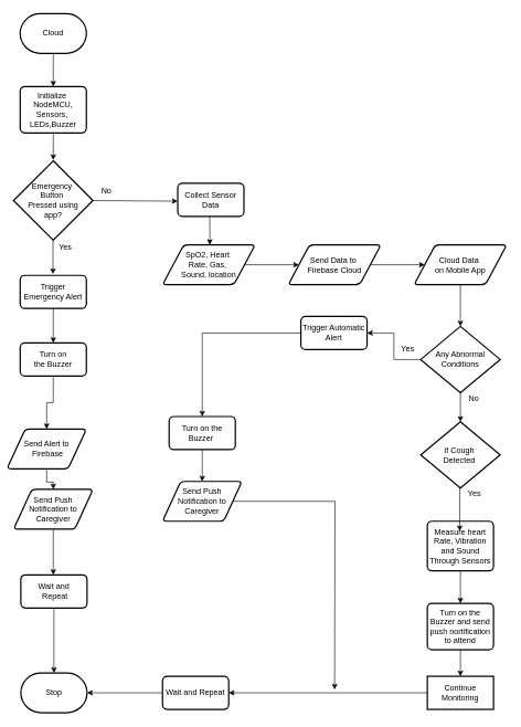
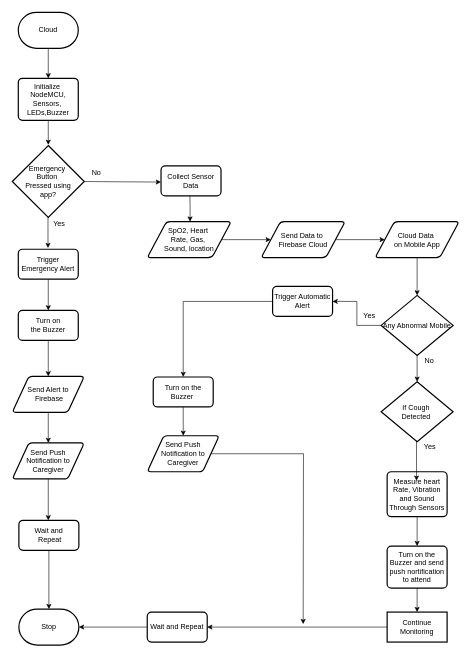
  <mxCell id="0" />
  <mxCell id="1" parent="0" />
  <mxCell id="2" style="edgeStyle=orthogonalEdgeStyle;rounded=0;orthogonalLoop=1;jettySize=auto;html=1;" parent="1" source="3" edge="1"><mxGeometry relative="1" as="geometry"><mxPoint x="80" y="130" as="targetPoint" /></mxGeometry></mxCell>
  <mxCell id="3" value="Cloud" style="strokeWidth=2;html=1;shape=mxgraph.flowchart.terminator;whiteSpace=wrap;" parent="1" vertex="1"><mxGeometry x="30" y="20" width="100" height="60" as="geometry" /></mxCell>
  <mxCell id="4" style="edgeStyle=orthogonalEdgeStyle;rounded=0;orthogonalLoop=1;jettySize=auto;html=1;exitX=0.5;exitY=1;exitDx=0;exitDy=0;" parent="1" edge="1"><mxGeometry relative="1" as="geometry"><mxPoint x="80" y="190" as="sourcePoint" /><mxPoint x="80" y="241" as="targetPoint" /></mxGeometry></mxCell>
  <mxCell id="5" style="edgeStyle=orthogonalEdgeStyle;rounded=0;orthogonalLoop=1;jettySize=auto;html=1;entryX=0.019;entryY=0.62;entryDx=0;entryDy=0;entryPerimeter=0;" parent="1" edge="1"><mxGeometry relative="1" as="geometry"><mxPoint x="267.9" y="303" as="targetPoint" /><mxPoint x="140" y="302.067" as="sourcePoint" /></mxGeometry></mxCell>
  <mxCell id="6" value="No" style="text;html=1;align=center;verticalAlign=middle;resizable=0;points=[];autosize=1;strokeColor=none;fillColor=none;" parent="1" vertex="1"><mxGeometry x="140" y="272" width="40" height="30" as="geometry" /></mxCell>
  <mxCell id="7" value="Emergency&amp;nbsp;&lt;div&gt;Button&amp;nbsp;&lt;/div&gt;&lt;div&gt;Pressed using &lt;br&gt;app?&lt;/div&gt;" style="strokeWidth=2;html=1;shape=mxgraph.flowchart.decision;whiteSpace=wrap;" parent="1" vertex="1"><mxGeometry x="20" y="242" width="120" height="120" as="geometry" /></mxCell>
  <mxCell id="8" value="" style="edgeStyle=orthogonalEdgeStyle;rounded=0;orthogonalLoop=1;jettySize=auto;html=1;" parent="1" source="9" target="13" edge="1"><mxGeometry relative="1" as="geometry" /></mxCell>
  <mxCell id="9" value="Trigger Emergency Alert" style="rounded=1;whiteSpace=wrap;html=1;absoluteArcSize=1;arcSize=14;strokeWidth=2;" parent="1" vertex="1"><mxGeometry x="30" y="415" width="100" height="50" as="geometry" /></mxCell>
  <mxCell id="10" value="Yes" style="text;html=1;align=center;verticalAlign=middle;resizable=0;points=[];autosize=1;strokeColor=none;fillColor=none;" parent="1" vertex="1"><mxGeometry x="78" y="358" width="40" height="30" as="geometry" /></mxCell>
  <mxCell id="11" style="edgeStyle=orthogonalEdgeStyle;rounded=0;orthogonalLoop=1;jettySize=auto;html=1;exitX=0.5;exitY=1;exitDx=0;exitDy=0;" parent="1" edge="1"><mxGeometry relative="1" as="geometry"><mxPoint x="79.52" y="362" as="sourcePoint" /><mxPoint x="79.52" y="413" as="targetPoint" /></mxGeometry></mxCell>
  <mxCell id="12" value="" style="edgeStyle=orthogonalEdgeStyle;rounded=0;orthogonalLoop=1;jettySize=auto;html=1;" parent="1" source="13" target="15" edge="1"><mxGeometry relative="1" as="geometry" /></mxCell>
  <mxCell id="13" value="Turn on the&amp;nbsp;&lt;span style=&quot;background-color: transparent; color: light-dark(rgb(0, 0, 0), rgb(255, 255, 255));&quot;&gt;Buzzer&lt;/span&gt;" style="rounded=1;whiteSpace=wrap;html=1;absoluteArcSize=1;arcSize=14;strokeWidth=2;" parent="1" vertex="1"><mxGeometry x="30" y="517" width="100" height="50" as="geometry" /></mxCell>
  <mxCell id="14" value="" style="edgeStyle=orthogonalEdgeStyle;rounded=0;orthogonalLoop=1;jettySize=auto;html=1;" parent="1" source="15" target="17" edge="1"><mxGeometry relative="1" as="geometry" /></mxCell>
- <mxCell id="15" value="Send Alert to&lt;div&gt;&amp;nbsp;Firebase&lt;/div&gt;" style="shape=parallelogram;html=1;strokeWidth=2;perimeter=parallelogramPerimeter;whiteSpace=wrap;rounded=1;arcSize=12;size=0.23;" parent="1" vertex="1"><mxGeometry x="10" y="647" width="120" height="60" as="geometry" /></mxCell>
+ <mxCell id="15" value="Send Alert to&lt;div&gt;&amp;nbsp;Firebase&lt;/div&gt;" style="shape=parallelogram;html=1;strokeWidth=2;perimeter=parallelogramPerimeter;whiteSpace=wrap;rounded=1;arcSize=12;size=0.23;" parent="1" vertex="1"><mxGeometry x="20" y="627" width="120" height="60" as="geometry" /></mxCell>
  <mxCell id="16" value="" style="edgeStyle=orthogonalEdgeStyle;rounded=0;orthogonalLoop=1;jettySize=auto;html=1;" parent="1" source="17" edge="1"><mxGeometry relative="1" as="geometry"><mxPoint x="80" y="867" as="targetPoint" /></mxGeometry></mxCell>
  <mxCell id="17" value="Send Push Notification to Caregiver" style="shape=parallelogram;html=1;strokeWidth=2;perimeter=parallelogramPerimeter;whiteSpace=wrap;rounded=1;arcSize=12;size=0.23;" parent="1" vertex="1"><mxGeometry x="20" y="738" width="120" height="60" as="geometry" /></mxCell>
  <mxCell id="18" value="" style="edgeStyle=orthogonalEdgeStyle;rounded=0;orthogonalLoop=1;jettySize=auto;html=1;" parent="1" source="19" target="20" edge="1"><mxGeometry relative="1" as="geometry" /></mxCell>
  <mxCell id="19" value="Wait and&lt;div&gt;&amp;nbsp;Repeat&lt;/div&gt;" style="rounded=1;whiteSpace=wrap;html=1;absoluteArcSize=1;arcSize=14;strokeWidth=2;" parent="1" vertex="1"><mxGeometry x="31" y="867" width="100" height="50" as="geometry" /></mxCell>
  <mxCell id="20" value="Stop" style="strokeWidth=2;html=1;shape=mxgraph.flowchart.terminator;whiteSpace=wrap;" parent="1" vertex="1"><mxGeometry x="31" y="1015" width="100" height="60" as="geometry" /></mxCell>
  <mxCell id="21" value="Initialize&amp;nbsp;&lt;div&gt;NodeMCU, Sensors,&amp;nbsp;&lt;/div&gt;&lt;div&gt;LEDs,&lt;span style=&quot;background-color: transparent; color: light-dark(rgb(0, 0, 0), rgb(255, 255, 255));&quot;&gt;Buzzer&lt;/span&gt;&lt;/div&gt;" style="rounded=1;whiteSpace=wrap;html=1;absoluteArcSize=1;arcSize=14;strokeWidth=2;" parent="1" vertex="1"><mxGeometry x="30" y="130" width="100" height="70" as="geometry" /></mxCell>
  <mxCell id="22" style="edgeStyle=orthogonalEdgeStyle;rounded=0;orthogonalLoop=1;jettySize=auto;html=1;exitX=1;exitY=0.5;exitDx=0;exitDy=0;entryX=0;entryY=0.5;entryDx=0;entryDy=0;" parent="1" source="23" target="27" edge="1"><mxGeometry relative="1" as="geometry" /></mxCell>
  <mxCell id="23" value="SpO2, Heart&amp;nbsp;&lt;div&gt;Rate, Gas,&amp;nbsp;&lt;/div&gt;&lt;div&gt;Sound, location&lt;/div&gt;" style="shape=parallelogram;html=1;strokeWidth=2;perimeter=parallelogramPerimeter;whiteSpace=wrap;rounded=1;arcSize=12;size=0.23;" parent="1" vertex="1"><mxGeometry x="245" y="369" width="140" height="60" as="geometry" /></mxCell>
  <mxCell id="24" style="edgeStyle=orthogonalEdgeStyle;rounded=0;orthogonalLoop=1;jettySize=auto;html=1;entryX=0.51;entryY=0.05;entryDx=0;entryDy=0;entryPerimeter=0;" parent="1" edge="1"><mxGeometry relative="1" as="geometry"><mxPoint x="316" y="319" as="sourcePoint" /><mxPoint x="316.4" y="369" as="targetPoint" /></mxGeometry></mxCell>
  <mxCell id="25" value="Collect Sensor Data" style="rounded=1;whiteSpace=wrap;html=1;absoluteArcSize=1;arcSize=14;strokeWidth=2;" parent="1" vertex="1"><mxGeometry x="268" y="276" width="100" height="50" as="geometry" /></mxCell>
  <mxCell id="26" value="" style="edgeStyle=orthogonalEdgeStyle;rounded=0;orthogonalLoop=1;jettySize=auto;html=1;" parent="1" source="27" target="29" edge="1"><mxGeometry relative="1" as="geometry" /></mxCell>
  <mxCell id="27" value="Send Data to&amp;nbsp;&lt;div&gt;Firebase Cloud&lt;/div&gt;" style="shape=parallelogram;html=1;strokeWidth=2;perimeter=parallelogramPerimeter;whiteSpace=wrap;rounded=1;arcSize=12;size=0.23;" parent="1" vertex="1"><mxGeometry x="435" y="369" width="140" height="60" as="geometry" /></mxCell>
  <mxCell id="28" value="" style="edgeStyle=orthogonalEdgeStyle;rounded=0;orthogonalLoop=1;jettySize=auto;html=1;" parent="1" source="29" target="31" edge="1"><mxGeometry relative="1" as="geometry" /></mxCell>
  <mxCell id="29" value="Cloud Data&amp;nbsp;&lt;div&gt;on&amp;nbsp;&lt;span style=&quot;background-color: transparent; color: light-dark(rgb(0, 0, 0), rgb(255, 255, 255));&quot;&gt;Mobile App&lt;/span&gt;&lt;/div&gt;" style="shape=parallelogram;html=1;strokeWidth=2;perimeter=parallelogramPerimeter;whiteSpace=wrap;rounded=1;arcSize=12;size=0.23;" parent="1" vertex="1"><mxGeometry x="625" y="369" width="140" height="60" as="geometry" /></mxCell>
  <mxCell id="30" value="" style="edgeStyle=orthogonalEdgeStyle;rounded=0;orthogonalLoop=1;jettySize=auto;html=1;" parent="1" source="31" target="33" edge="1"><mxGeometry relative="1" as="geometry" /></mxCell>
- <mxCell id="31" value="Any Abnormal Conditions" style="strokeWidth=2;html=1;shape=mxgraph.flowchart.decision;whiteSpace=wrap;" parent="1" vertex="1"><mxGeometry x="635" y="492" width="120" height="100" as="geometry" /></mxCell>
+ <mxCell id="31" value="Any Abnormal Mobile" style="strokeWidth=2;html=1;shape=mxgraph.flowchart.decision;whiteSpace=wrap;" parent="1" vertex="1"><mxGeometry x="635" y="492" width="120" height="100" as="geometry" /></mxCell>
  <mxCell id="32" value="" style="edgeStyle=orthogonalEdgeStyle;rounded=0;orthogonalLoop=1;jettySize=auto;html=1;entryX=0.5;entryY=0;entryDx=0;entryDy=0;" parent="1" source="33" target="39" edge="1"><mxGeometry relative="1" as="geometry"><mxPoint x="355" y="542" as="targetPoint" /></mxGeometry></mxCell>
  <mxCell id="33" value="Trigger Automatic Alert" style="rounded=1;whiteSpace=wrap;html=1;absoluteArcSize=1;arcSize=14;strokeWidth=2;" parent="1" vertex="1"><mxGeometry x="454" y="477" width="100" height="50" as="geometry" /></mxCell>
  <mxCell id="34" value="" style="edgeStyle=orthogonalEdgeStyle;rounded=0;orthogonalLoop=1;jettySize=auto;html=1;" parent="1" source="35" target="37" edge="1"><mxGeometry relative="1" as="geometry" /></mxCell>
  <mxCell id="35" value="Turn on the Buzzer and send push nortification to attend" style="rounded=1;whiteSpace=wrap;html=1;absoluteArcSize=1;arcSize=14;strokeWidth=2;" parent="1" vertex="1"><mxGeometry x="645" y="910" width="100" height="70" as="geometry" /></mxCell>
  <mxCell id="36" style="edgeStyle=orthogonalEdgeStyle;rounded=0;orthogonalLoop=1;jettySize=auto;html=1;" parent="1" source="37" target="45" edge="1"><mxGeometry relative="1" as="geometry" /></mxCell>
  <mxCell id="37" value="Continue Monitoring" style="whiteSpace=wrap;html=1;absoluteArcSize=1;arcSize=14;strokeWidth=2;rounded=0;" parent="1" vertex="1"><mxGeometry x="645" y="1020" width="100" height="50" as="geometry" /></mxCell>
  <mxCell id="38" value="" style="edgeStyle=orthogonalEdgeStyle;rounded=0;orthogonalLoop=1;jettySize=auto;html=1;" parent="1" source="39" target="41" edge="1"><mxGeometry relative="1" as="geometry" /></mxCell>
  <mxCell id="39" value="Turn on the Buzzer&amp;nbsp;" style="rounded=1;whiteSpace=wrap;html=1;absoluteArcSize=1;arcSize=14;strokeWidth=2;" parent="1" vertex="1"><mxGeometry x="255" y="628" width="100" height="50" as="geometry" /></mxCell>
  <mxCell id="40" style="edgeStyle=orthogonalEdgeStyle;rounded=0;orthogonalLoop=1;jettySize=auto;html=1;" parent="1" source="41" edge="1"><mxGeometry relative="1" as="geometry"><mxPoint x="505" y="1040" as="targetPoint" /></mxGeometry></mxCell>
  <mxCell id="41" value="Send Push Notification to Caregiver" style="shape=parallelogram;html=1;strokeWidth=2;perimeter=parallelogramPerimeter;whiteSpace=wrap;rounded=1;arcSize=12;size=0.23;" parent="1" vertex="1"><mxGeometry x="245" y="726" width="120" height="60" as="geometry" /></mxCell>
  <mxCell id="42" value="No" style="text;html=1;align=center;verticalAlign=middle;resizable=0;points=[];autosize=1;strokeColor=none;fillColor=none;" parent="1" vertex="1"><mxGeometry x="695" y="586" width="40" height="30" as="geometry" /></mxCell>
  <mxCell id="43" value="Yes" style="text;html=1;align=center;verticalAlign=middle;resizable=0;points=[];autosize=1;strokeColor=none;fillColor=none;" parent="1" vertex="1"><mxGeometry x="595" y="511" width="40" height="30" as="geometry" /></mxCell>
  <mxCell id="44" style="edgeStyle=orthogonalEdgeStyle;rounded=0;orthogonalLoop=1;jettySize=auto;html=1;" parent="1" source="45" target="20" edge="1"><mxGeometry relative="1" as="geometry" /></mxCell>
  <mxCell id="45" value="Wait and Repeat" style="rounded=1;whiteSpace=wrap;html=1;absoluteArcSize=1;arcSize=14;strokeWidth=2;" parent="1" vertex="1"><mxGeometry x="245" y="1020" width="100" height="50" as="geometry" /></mxCell>
  <mxCell id="46" value="If Cough&amp;nbsp;&lt;div&gt;Detected&amp;nbsp;&lt;/div&gt;" style="strokeWidth=2;html=1;shape=mxgraph.flowchart.decision;whiteSpace=wrap;" parent="1" vertex="1"><mxGeometry x="635" y="636" width="120" height="100" as="geometry" /></mxCell>
  <mxCell id="47" style="edgeStyle=orthogonalEdgeStyle;rounded=0;orthogonalLoop=1;jettySize=auto;html=1;entryX=0.5;entryY=0;entryDx=0;entryDy=0;" parent="1" source="48" target="35" edge="1"><mxGeometry relative="1" as="geometry" /></mxCell>
  <mxCell id="48" value="Measure heart Rate, Vibration and Sound Through Sensors" style="rounded=1;whiteSpace=wrap;html=1;absoluteArcSize=1;arcSize=14;strokeWidth=2;" parent="1" vertex="1"><mxGeometry x="645" y="786" width="100" height="75" as="geometry" /></mxCell>
  <mxCell id="49" value="Yes" style="text;html=1;align=center;verticalAlign=middle;resizable=0;points=[];autosize=1;strokeColor=none;fillColor=none;" parent="1" vertex="1"><mxGeometry x="696" y="729" width="40" height="30" as="geometry" /></mxCell>
  <mxCell id="50" value="" style="edgeStyle=orthogonalEdgeStyle;rounded=0;orthogonalLoop=1;jettySize=auto;html=1;" parent="1" edge="1"><mxGeometry relative="1" as="geometry"><mxPoint x="694" y="734" as="sourcePoint" /><mxPoint x="694" y="801" as="targetPoint" /></mxGeometry></mxCell>
  <mxCell id="51" value="" style="edgeStyle=orthogonalEdgeStyle;rounded=0;orthogonalLoop=1;jettySize=auto;html=1;" parent="1" edge="1"><mxGeometry relative="1" as="geometry"><mxPoint x="695" y="591" as="sourcePoint" /><mxPoint x="695" y="636" as="targetPoint" /></mxGeometry></mxCell>
